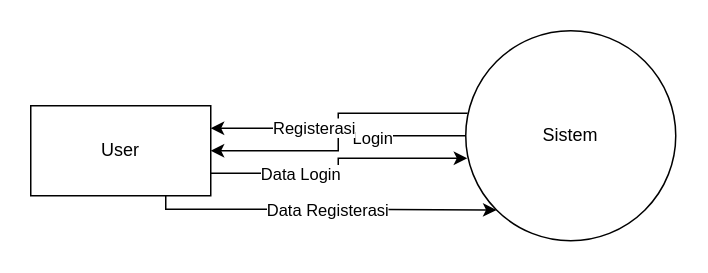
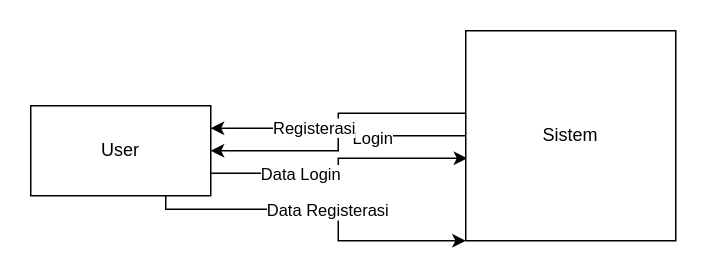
  <mxCell id="0" />
  <mxCell id="1" parent="0" />
  <mxCell id="2" style="edgeStyle=orthogonalEdgeStyle;rounded=0;orthogonalLoop=1;jettySize=auto;html=1;exitX=1;exitY=0.75;exitDx=0;exitDy=0;entryX=0.007;entryY=0.607;entryDx=0;entryDy=0;entryPerimeter=0;" edge="1" parent="1" source="6" target="11"><mxGeometry relative="1" as="geometry" /></mxCell>
  <mxCell id="3" value="Data Login" style="edgeLabel;html=1;align=center;verticalAlign=middle;resizable=0;points=[];" vertex="1" connectable="0" parent="2"><mxGeometry x="-0.35" relative="1" as="geometry"><mxPoint as="offset" /></mxGeometry></mxCell>
  <mxCell id="4" style="edgeStyle=orthogonalEdgeStyle;rounded=0;orthogonalLoop=1;jettySize=auto;html=1;exitX=0.75;exitY=1;exitDx=0;exitDy=0;entryX=0;entryY=1;entryDx=0;entryDy=0;" edge="1" parent="1" source="6" target="11"><mxGeometry relative="1" as="geometry"><Array as="points"><mxPoint x="110" y="139" /><mxPoint x="225" y="139" /></Array></mxGeometry></mxCell>
  <mxCell id="5" value="Data Registerasi" style="edgeLabel;html=1;align=center;verticalAlign=middle;resizable=0;points=[];" vertex="1" connectable="0" parent="4"><mxGeometry x="0.007" relative="1" as="geometry"><mxPoint as="offset" /></mxGeometry></mxCell>
  <mxCell id="6" value="User" style="rounded=0;whiteSpace=wrap;html=1;" vertex="1" parent="1"><mxGeometry x="20" y="70" width="120" height="60" as="geometry" /></mxCell>
  <mxCell id="7" style="edgeStyle=orthogonalEdgeStyle;rounded=0;orthogonalLoop=1;jettySize=auto;html=1;entryX=1;entryY=0.5;entryDx=0;entryDy=0;" edge="1" parent="1" source="11" target="6"><mxGeometry relative="1" as="geometry" /></mxCell>
  <mxCell id="8" value="Login" style="edgeLabel;html=1;align=center;verticalAlign=middle;resizable=0;points=[];" vertex="1" connectable="0" parent="7"><mxGeometry x="-0.303" y="1" relative="1" as="geometry"><mxPoint as="offset" /></mxGeometry></mxCell>
  <mxCell id="9" style="edgeStyle=orthogonalEdgeStyle;rounded=0;orthogonalLoop=1;jettySize=auto;html=1;exitX=0.009;exitY=0.393;exitDx=0;exitDy=0;entryX=1;entryY=0.25;entryDx=0;entryDy=0;exitPerimeter=0;" edge="1" parent="1" source="11" target="6"><mxGeometry relative="1" as="geometry" /></mxCell>
  <mxCell id="10" value="Registerasi" style="edgeLabel;html=1;align=center;verticalAlign=middle;resizable=0;points=[];" vertex="1" connectable="0" parent="9"><mxGeometry x="0.247" y="-1" relative="1" as="geometry"><mxPoint as="offset" /></mxGeometry></mxCell>
- <mxCell id="11" value="Sistem" style="ellipse;whiteSpace=wrap;html=1;aspect=fixed;" vertex="1" parent="1"><mxGeometry x="310" y="20" width="140" height="140" as="geometry" /></mxCell>
+ <mxCell id="11" value="Sistem" style="whiteSpace=wrap;html=1;aspect=fixed;rounded=0;" vertex="1" parent="1"><mxGeometry x="310" y="20" width="140" height="140" as="geometry" /></mxCell>
